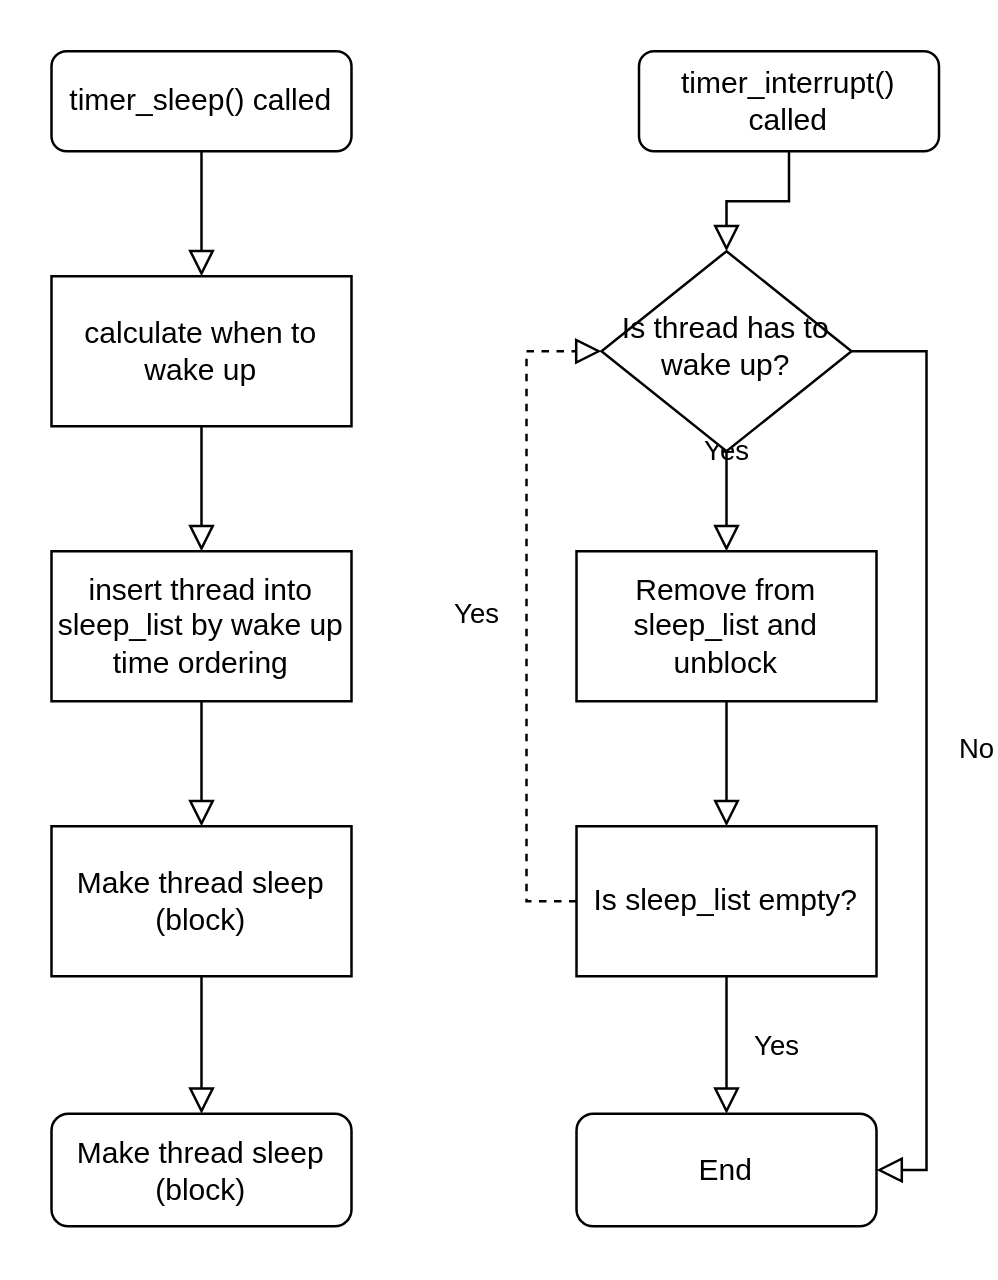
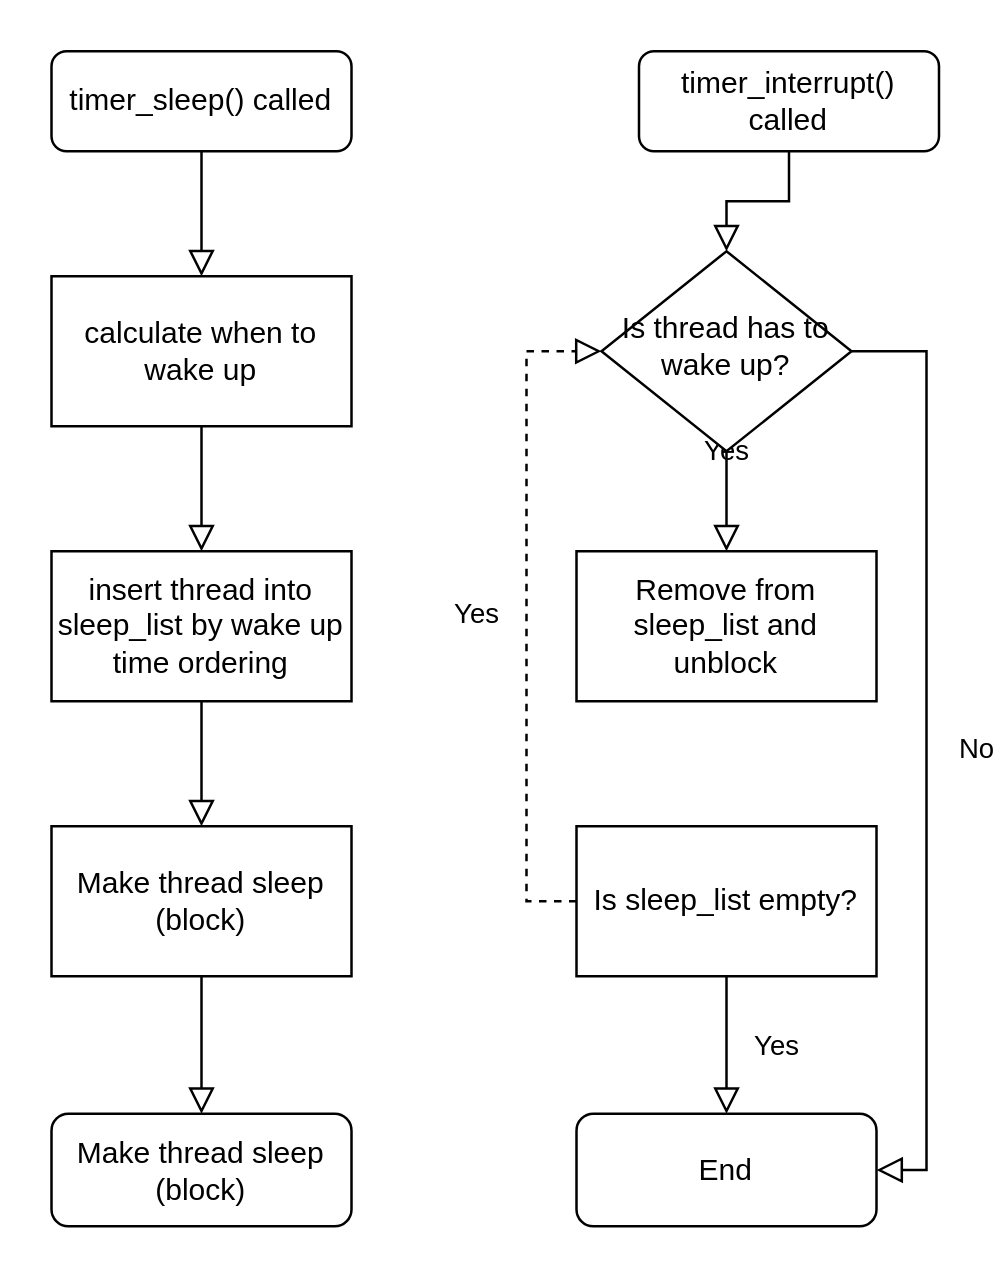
  <mxCell id="0" />
  <mxCell id="1" parent="0" />
  <mxCell id="2" value="" style="rounded=0;html=1;jettySize=auto;orthogonalLoop=1;fontSize=11;endArrow=block;endFill=0;endSize=8;strokeWidth=1;shadow=0;labelBackgroundColor=none;edgeStyle=orthogonalEdgeStyle;" parent="1" source="3" edge="1"><mxGeometry relative="1" as="geometry"><mxPoint x="80" y="110" as="targetPoint" /></mxGeometry></mxCell>
  <mxCell id="3" value="timer_sleep() called" style="rounded=1;whiteSpace=wrap;html=1;fontSize=12;glass=0;strokeWidth=1;shadow=0;" parent="1" vertex="1"><mxGeometry x="20" y="20" width="120" height="40" as="geometry" /></mxCell>
  <mxCell id="4" value="Yes" style="rounded=0;html=1;jettySize=auto;orthogonalLoop=1;fontSize=11;endArrow=block;endFill=0;endSize=8;strokeWidth=1;shadow=0;labelBackgroundColor=none;edgeStyle=orthogonalEdgeStyle;exitX=0.5;exitY=1;exitDx=0;exitDy=0;" parent="1" source="16" edge="1"><mxGeometry y="20" relative="1" as="geometry"><mxPoint as="offset" /><mxPoint x="560" y="180" as="sourcePoint" /><mxPoint x="290" y="220" as="targetPoint" /></mxGeometry></mxCell>
  <mxCell id="5" value="calculate when to wake up" style="rounded=0;whiteSpace=wrap;html=1;" vertex="1" parent="1"><mxGeometry x="20" y="110" width="120" height="60" as="geometry" /></mxCell>
  <mxCell id="6" value="insert thread into sleep_list by wake up time ordering" style="rounded=0;whiteSpace=wrap;html=1;" vertex="1" parent="1"><mxGeometry x="20" y="220" width="120" height="60" as="geometry" /></mxCell>
  <mxCell id="7" value="Make thread sleep (block)" style="rounded=0;whiteSpace=wrap;html=1;" vertex="1" parent="1"><mxGeometry x="20" y="330" width="120" height="60" as="geometry" /></mxCell>
  <mxCell id="8" value="" style="rounded=0;html=1;jettySize=auto;orthogonalLoop=1;fontSize=11;endArrow=block;endFill=0;endSize=8;strokeWidth=1;shadow=0;labelBackgroundColor=none;edgeStyle=orthogonalEdgeStyle;exitX=0.5;exitY=1;exitDx=0;exitDy=0;entryX=0.5;entryY=0;entryDx=0;entryDy=0;" edge="1" parent="1" source="5" target="6"><mxGeometry relative="1" as="geometry"><mxPoint x="90" y="70" as="sourcePoint" /><mxPoint x="90" y="120" as="targetPoint" /></mxGeometry></mxCell>
  <mxCell id="9" value="" style="rounded=0;html=1;jettySize=auto;orthogonalLoop=1;fontSize=11;endArrow=block;endFill=0;endSize=8;strokeWidth=1;shadow=0;labelBackgroundColor=none;edgeStyle=orthogonalEdgeStyle;exitX=0.5;exitY=1;exitDx=0;exitDy=0;entryX=0.5;entryY=0;entryDx=0;entryDy=0;" edge="1" parent="1" source="6" target="7"><mxGeometry relative="1" as="geometry"><mxPoint x="90" y="180" as="sourcePoint" /><mxPoint x="90" y="230" as="targetPoint" /></mxGeometry></mxCell>
  <mxCell id="10" value="" style="rounded=0;html=1;jettySize=auto;orthogonalLoop=1;fontSize=11;endArrow=block;endFill=0;endSize=8;strokeWidth=1;shadow=0;labelBackgroundColor=none;edgeStyle=orthogonalEdgeStyle;exitX=0.5;exitY=1;exitDx=0;exitDy=0;entryX=0.5;entryY=0;entryDx=0;entryDy=0;" edge="1" parent="1" source="7" target="20"><mxGeometry relative="1" as="geometry"><mxPoint x="90" y="290" as="sourcePoint" /><mxPoint x="80" y="444.5" as="targetPoint" /></mxGeometry></mxCell>
  <mxCell id="11" value="" style="rounded=0;html=1;jettySize=auto;orthogonalLoop=1;fontSize=11;endArrow=block;endFill=0;endSize=8;strokeWidth=1;shadow=0;labelBackgroundColor=none;edgeStyle=orthogonalEdgeStyle;entryX=0.5;entryY=0;entryDx=0;entryDy=0;" edge="1" parent="1" source="12" target="16"><mxGeometry relative="1" as="geometry"><mxPoint x="290" y="110" as="targetPoint" /></mxGeometry></mxCell>
  <mxCell id="12" value="timer_interrupt() called" style="rounded=1;whiteSpace=wrap;html=1;fontSize=12;glass=0;strokeWidth=1;shadow=0;" vertex="1" parent="1"><mxGeometry x="255" y="20" width="120" height="40" as="geometry" /></mxCell>
  <mxCell id="13" value="Remove from sleep_list and unblock" style="rounded=0;whiteSpace=wrap;html=1;" vertex="1" parent="1"><mxGeometry x="230" y="220" width="120" height="60" as="geometry" /></mxCell>
  <mxCell id="14" value="Is sleep_list empty?" style="rounded=0;whiteSpace=wrap;html=1;" vertex="1" parent="1"><mxGeometry x="230" y="330" width="120" height="60" as="geometry" /></mxCell>
- <mxCell id="15" value="" style="rounded=0;html=1;jettySize=auto;orthogonalLoop=1;fontSize=11;endArrow=block;endFill=0;endSize=8;strokeWidth=1;shadow=0;labelBackgroundColor=none;edgeStyle=orthogonalEdgeStyle;exitX=0.5;exitY=1;exitDx=0;exitDy=0;entryX=0.5;entryY=0;entryDx=0;entryDy=0;" edge="1" parent="1" source="13" target="14"><mxGeometry relative="1" as="geometry"><mxPoint x="300" y="180" as="sourcePoint" /><mxPoint x="300" y="230" as="targetPoint" /></mxGeometry></mxCell>
  <mxCell id="16" value="Is thread has to wake up?" style="rhombus;whiteSpace=wrap;html=1;shadow=0;fontFamily=Helvetica;fontSize=12;align=center;strokeWidth=1;spacing=6;spacingTop=-4;" vertex="1" parent="1"><mxGeometry x="240" y="100" width="100" height="80" as="geometry" /></mxCell>
  <mxCell id="17" value="Yes" style="rounded=0;html=1;jettySize=auto;orthogonalLoop=1;fontSize=11;endArrow=block;endFill=0;endSize=8;strokeWidth=1;shadow=0;labelBackgroundColor=none;edgeStyle=orthogonalEdgeStyle;exitX=0.5;exitY=1;exitDx=0;exitDy=0;" edge="1" parent="1" source="14"><mxGeometry y="20" relative="1" as="geometry"><mxPoint as="offset" /><mxPoint x="350" y="410" as="sourcePoint" /><mxPoint x="290" y="445" as="targetPoint" /></mxGeometry></mxCell>
  <mxCell id="18" value="Yes" style="rounded=0;html=1;jettySize=auto;orthogonalLoop=1;fontSize=11;endArrow=block;endFill=0;endSize=8;strokeWidth=1;shadow=0;labelBackgroundColor=none;edgeStyle=orthogonalEdgeStyle;entryX=0;entryY=0.5;entryDx=0;entryDy=0;exitX=0;exitY=0.5;exitDx=0;exitDy=0;dashed=1;" edge="1" parent="1" source="14" target="16"><mxGeometry y="20" relative="1" as="geometry"><mxPoint as="offset" /><mxPoint x="220" y="400" as="sourcePoint" /><mxPoint x="300" y="454.5" as="targetPoint" /><Array as="points"><mxPoint x="210" y="360" /><mxPoint x="210" y="140" /></Array></mxGeometry></mxCell>
  <mxCell id="19" value="No" style="rounded=0;html=1;jettySize=auto;orthogonalLoop=1;fontSize=11;endArrow=block;endFill=0;endSize=8;strokeWidth=1;shadow=0;labelBackgroundColor=none;edgeStyle=orthogonalEdgeStyle;entryX=1;entryY=0.5;entryDx=0;entryDy=0;exitX=1;exitY=0.5;exitDx=0;exitDy=0;" edge="1" parent="1" source="16" target="21"><mxGeometry y="20" relative="1" as="geometry"><mxPoint as="offset" /><mxPoint x="240" y="370" as="sourcePoint" /><mxPoint x="350" y="474.5" as="targetPoint" /><Array as="points"><mxPoint x="370" y="140" /><mxPoint x="370" y="468" /><mxPoint x="350" y="468" /></Array></mxGeometry></mxCell>
  <mxCell id="20" value="&lt;span style=&quot;font-size: 12px&quot;&gt;Make thread sleep (block)&lt;/span&gt;" style="rounded=1;whiteSpace=wrap;html=1;fontSize=9;" vertex="1" parent="1"><mxGeometry x="20" y="445" width="120" height="45" as="geometry" /></mxCell>
  <mxCell id="21" value="&lt;span style=&quot;font-size: 12px&quot;&gt;End&lt;/span&gt;" style="rounded=1;whiteSpace=wrap;html=1;fontSize=9;" vertex="1" parent="1"><mxGeometry x="230" y="445" width="120" height="45" as="geometry" /></mxCell>
